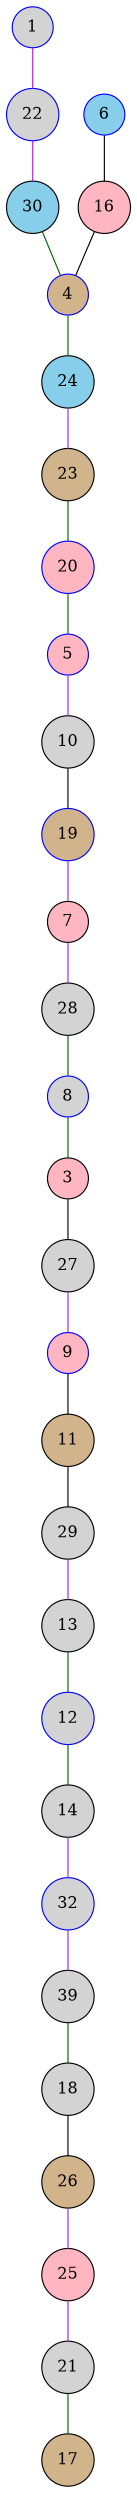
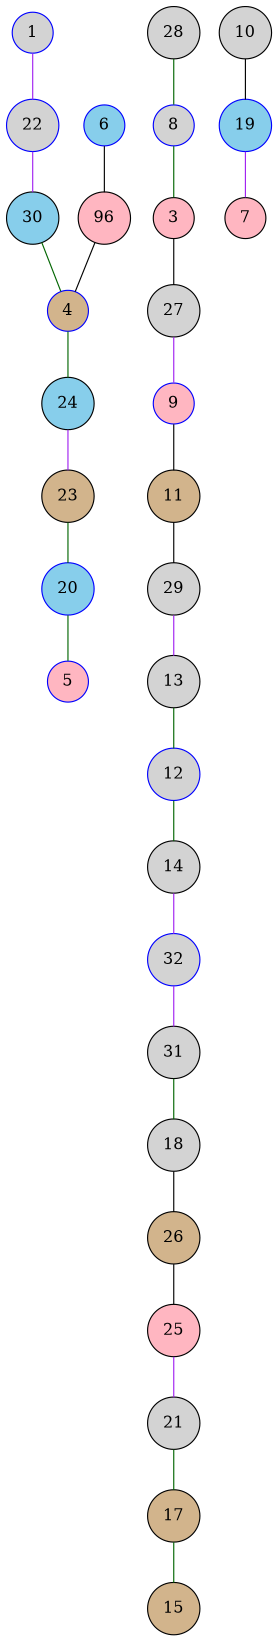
  graph {
    node [color=black fillcolor=lightgrey shape=circle style=filled]
    edge [color=purple]
    1 [color=blue]
    22 [color=blue]
    30 [fillcolor=skyblue]
    3 [fillcolor=lightpink]
    27
    9 [color=blue fillcolor=lightpink]
    4 [color=blue fillcolor=tan]
    24 [fillcolor=skyblue]
    23 [fillcolor=tan]
    5 [color=blue fillcolor=lightpink]
    10
-   19 [color=blue fillcolor=tan]
+   19 [color=blue fillcolor=skyblue]
    6 [color=blue fillcolor=skyblue]
-   16 [fillcolor=lightpink]
+   16 [fillcolor=lightpink label=96]
    7 [fillcolor=lightpink]
    28
    8 [color=blue]
    11 [fillcolor=tan]
    29
    13
    12 [color=blue]
    14
    32 [color=blue]
-   31 [label=39]
+   31
+   15 [fillcolor=tan]
    17 [fillcolor=tan]
    26 [fillcolor=tan]
    18
    25 [fillcolor=lightpink]
-   20 [color=blue fillcolor=lightpink]
+   20 [color=blue fillcolor=skyblue]
    21
    1 -- 22
    22 -- 30
    30 -- 4 [color=darkgreen]
    3 -- 27 [color=black]
    27 -- 9
    9 -- 11 [color=black]
    4 -- 24 [color=darkgreen]
    24 -- 23
    23 -- 20 [color=darkgreen]
-   5 -- 10
    10 -- 19 [color=black]
    19 -- 7
    6 -- 16 [color=black]
    16 -- 4 [color=black]
-   7 -- 28
    28 -- 8 [color=darkgreen]
    8 -- 3 [color=darkgreen]
    11 -- 29 [color=black]
    29 -- 13
    13 -- 12 [color=darkgreen]
    12 -- 14 [color=darkgreen]
    14 -- 32
    32 -- 31
    31 -- 18 [color=darkgreen]
-   26 -- 25
+   17 -- 15 [color=darkgreen]
+   26 -- 25 [color=black]
    18 -- 26 [color=black]
    25 -- 21
    20 -- 5 [color=darkgreen]
    21 -- 17 [color=darkgreen]
  }
